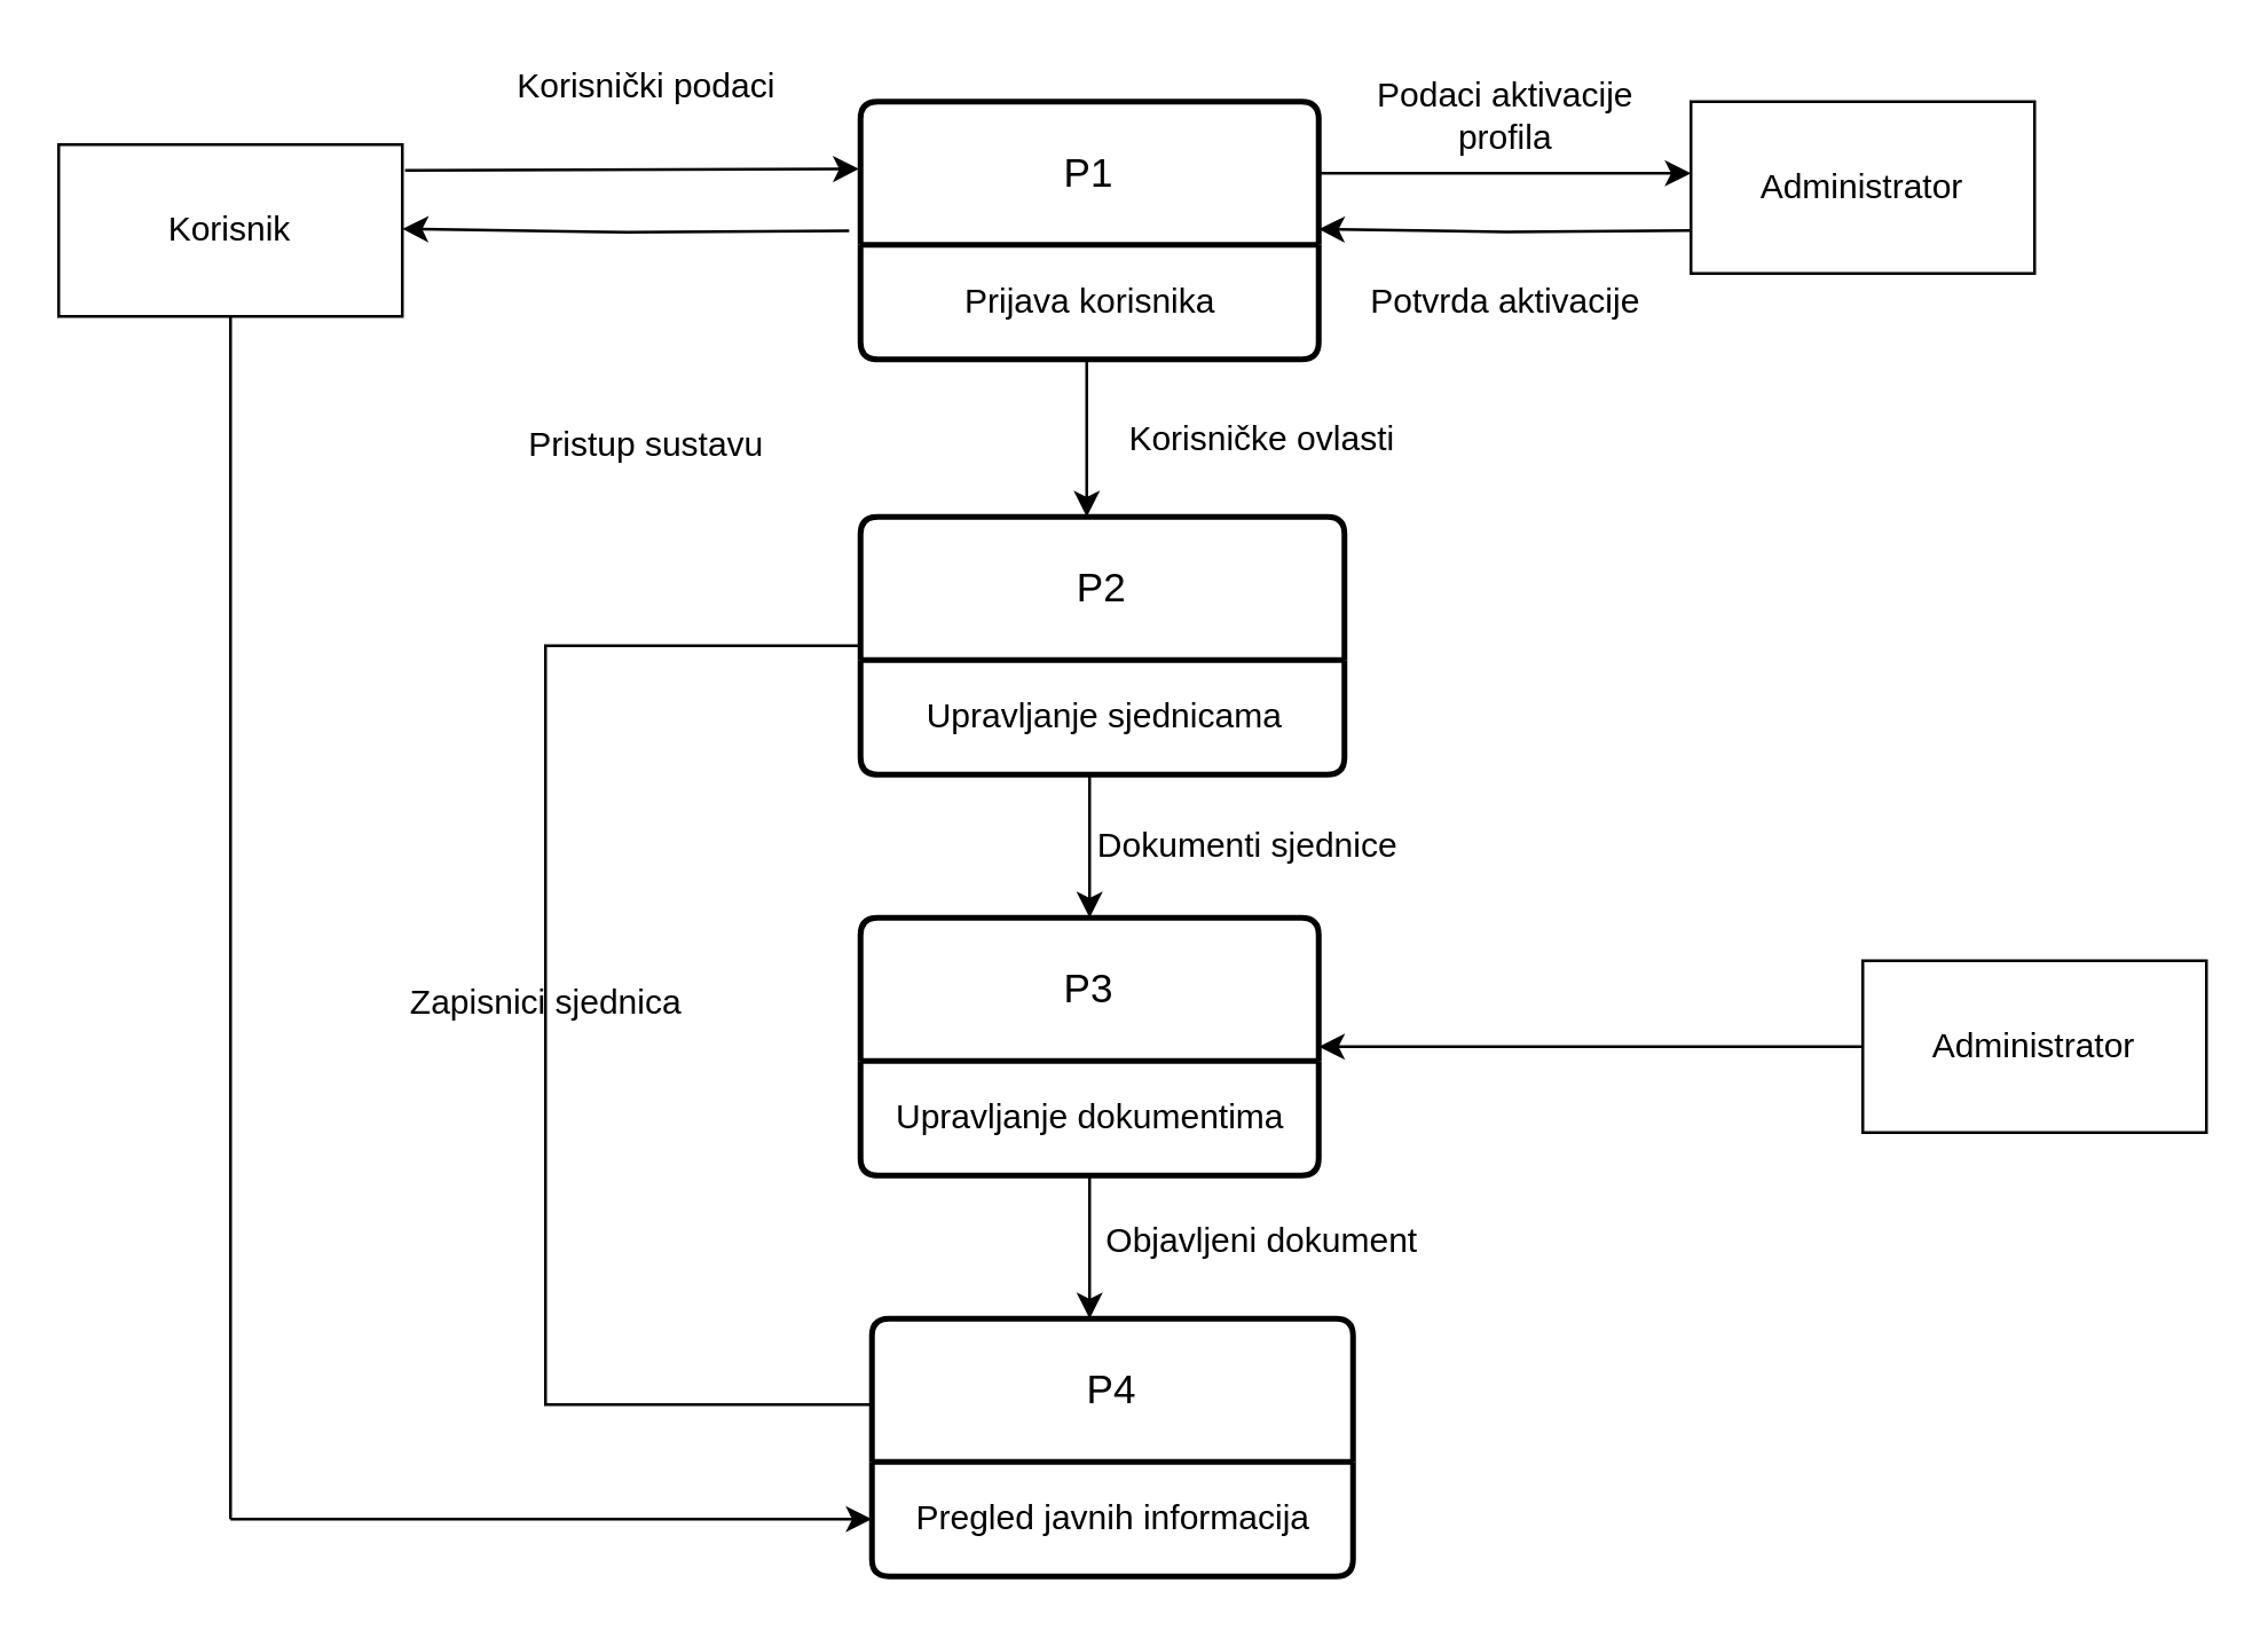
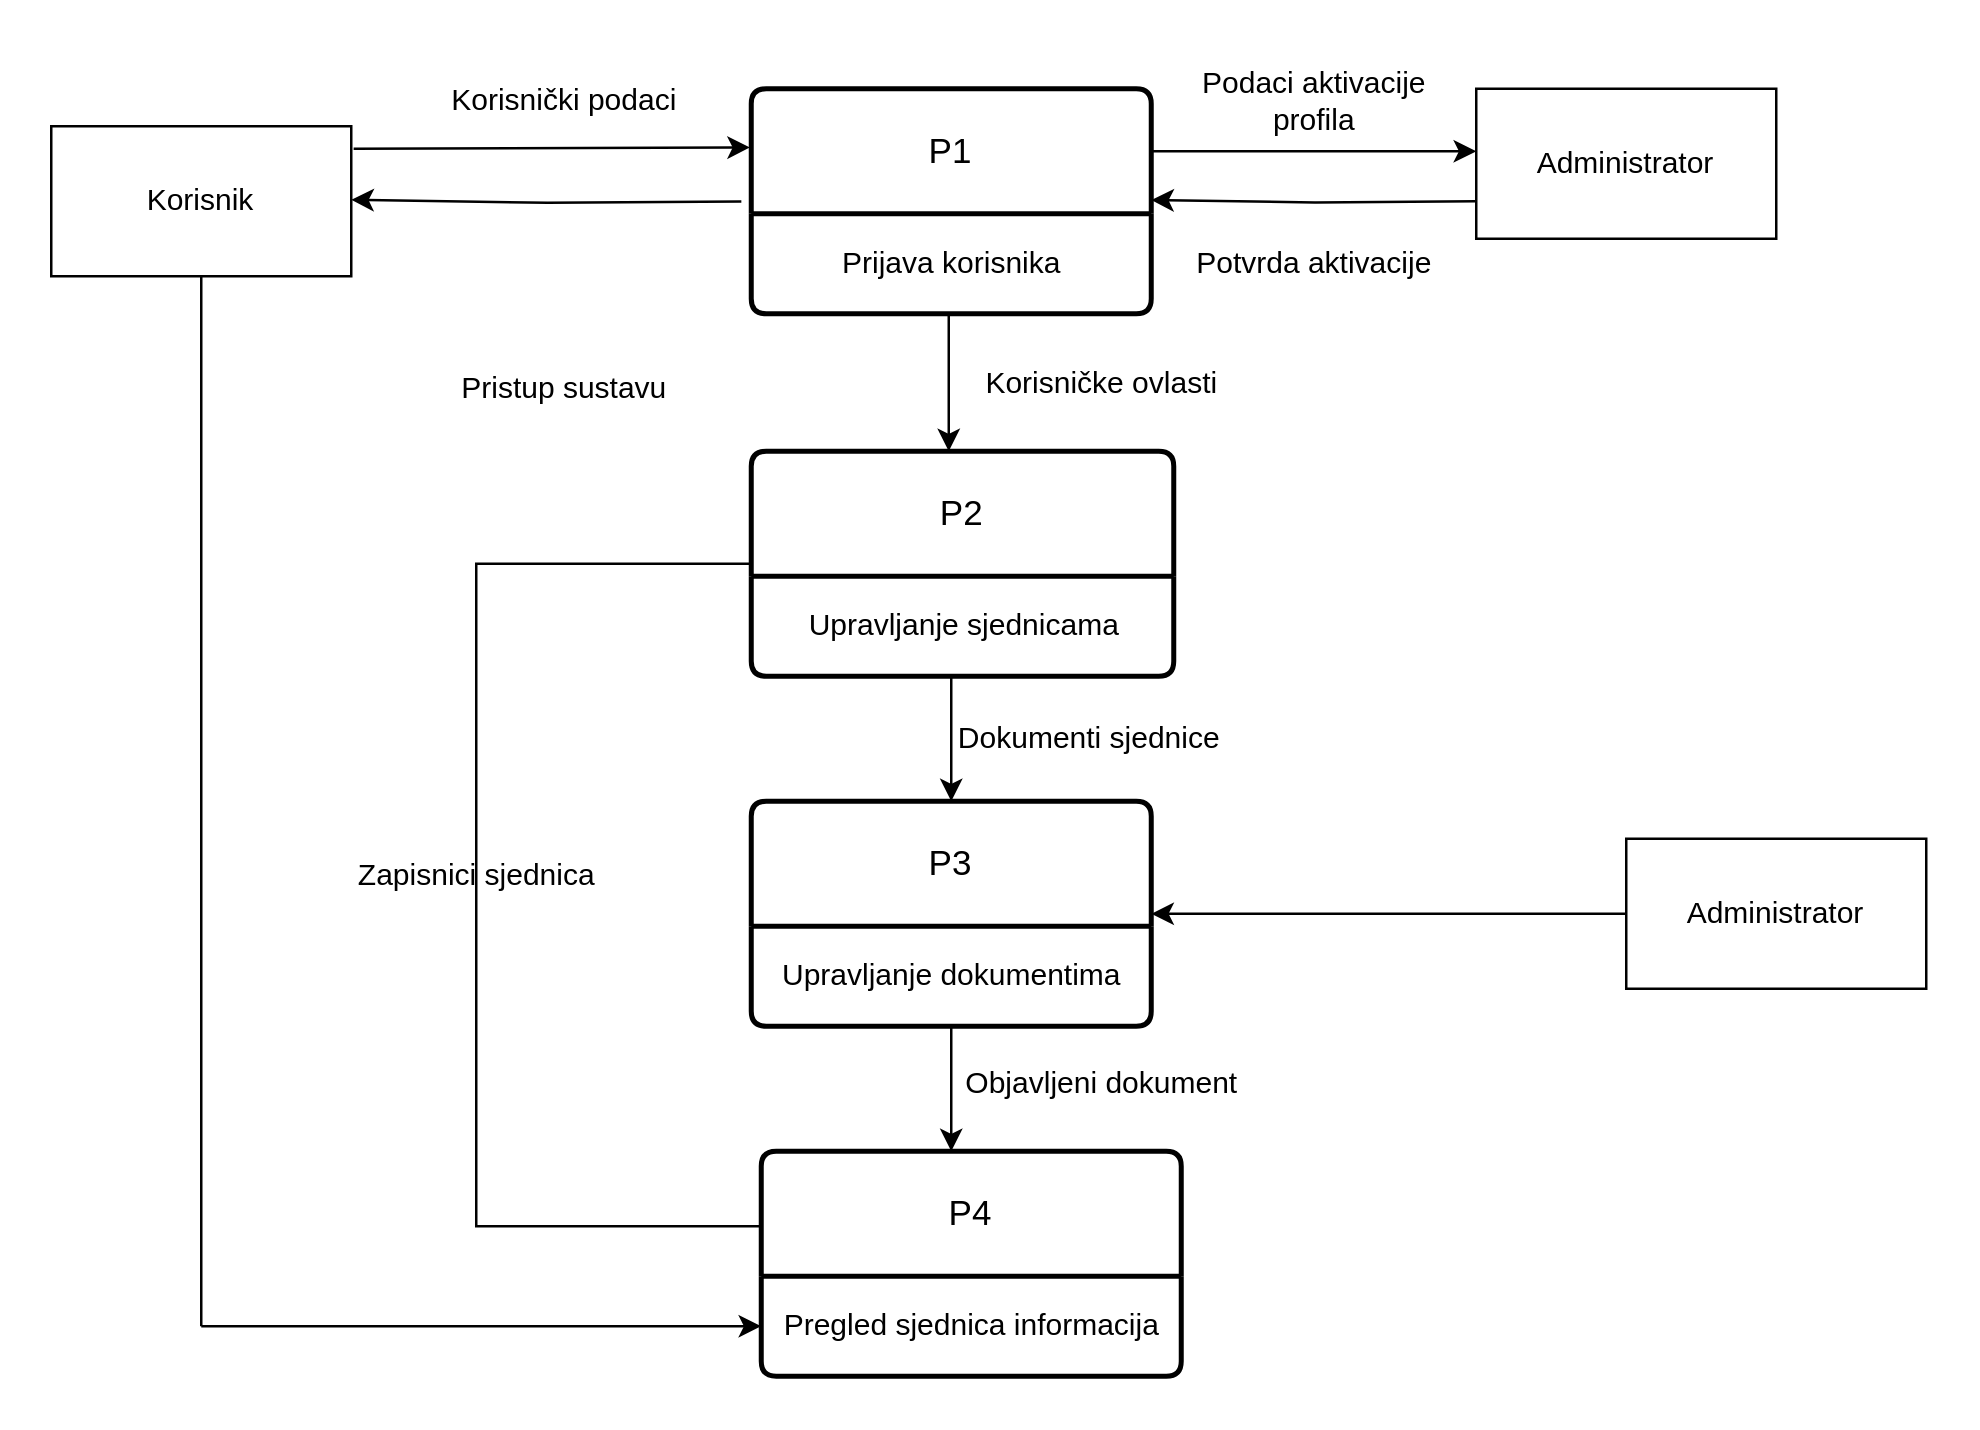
  <mxCell id="0" />
  <mxCell id="1" parent="0" />
  <mxCell id="2" value="P1" style="swimlane;childLayout=stackLayout;horizontal=1;startSize=50;horizontalStack=0;rounded=1;fontSize=14;fontStyle=0;strokeWidth=2;resizeParent=0;resizeLast=1;shadow=0;dashed=0;align=center;arcSize=4;whiteSpace=wrap;html=1;" parent="1" vertex="1"><mxGeometry x="300" y="35" width="160" height="90" as="geometry" /></mxCell>
  <mxCell id="3" value="Prijava korisnika" style="text;html=1;align=center;verticalAlign=middle;resizable=0;points=[];autosize=1;strokeColor=none;fillColor=none;" parent="2" vertex="1"><mxGeometry y="50" width="160" height="40" as="geometry" /></mxCell>
  <mxCell id="4" value="" style="edgeStyle=orthogonalEdgeStyle;rounded=0;orthogonalLoop=1;jettySize=auto;html=1;exitX=1.008;exitY=0.15;exitDx=0;exitDy=0;exitPerimeter=0;" parent="1" source="5" edge="1"><mxGeometry relative="1" as="geometry"><mxPoint x="151" y="58" as="sourcePoint" /><mxPoint x="299.5" y="58.5" as="targetPoint" /></mxGeometry></mxCell>
  <mxCell id="5" value="Korisnik" style="rounded=0;whiteSpace=wrap;html=1;" parent="1" vertex="1"><mxGeometry x="20" y="50" width="120" height="60" as="geometry" /></mxCell>
  <mxCell id="6" value="" style="edgeStyle=orthogonalEdgeStyle;rounded=0;orthogonalLoop=1;jettySize=auto;html=1;exitX=0;exitY=0.443;exitDx=0;exitDy=0;exitPerimeter=0;entryX=1.033;entryY=0.617;entryDx=0;entryDy=0;entryPerimeter=0;" parent="1" edge="1"><mxGeometry relative="1" as="geometry"><mxPoint x="296.04" y="80.11" as="sourcePoint" /><mxPoint x="140" y="79.41" as="targetPoint" /></mxGeometry></mxCell>
- <mxCell id="7" value="Korisnički podaci" style="text;html=1;align=center;verticalAlign=middle;resizable=0;points=[];autosize=1;strokeColor=none;fillColor=none;" parent="1" vertex="1"><mxGeometry x="170" y="15" width="110" height="30" as="geometry" /></mxCell>
+ <mxCell id="7" value="Korisnički podaci" style="text;html=1;align=center;verticalAlign=middle;resizable=0;points=[];autosize=1;strokeColor=none;fillColor=none;" parent="1" vertex="1"><mxGeometry x="170" y="25" width="110" height="30" as="geometry" /></mxCell>
  <mxCell id="8" value="Pristup sustavu" style="text;html=1;align=center;verticalAlign=middle;resizable=0;points=[];autosize=1;strokeColor=none;fillColor=none;" parent="1" vertex="1"><mxGeometry x="170" y="140" width="110" height="30" as="geometry" /></mxCell>
  <mxCell id="9" value="P2" style="swimlane;childLayout=stackLayout;horizontal=1;startSize=50;horizontalStack=0;rounded=1;fontSize=14;fontStyle=0;strokeWidth=2;resizeParent=0;resizeLast=1;shadow=0;dashed=0;align=center;arcSize=4;whiteSpace=wrap;html=1;" parent="1" vertex="1"><mxGeometry x="300" y="180" width="169" height="90" as="geometry" /></mxCell>
  <mxCell id="10" value="Upravljanje sjednicama" style="text;html=1;align=center;verticalAlign=middle;resizable=0;points=[];autosize=1;strokeColor=none;fillColor=none;" parent="9" vertex="1"><mxGeometry y="50" width="169" height="40" as="geometry" /></mxCell>
  <mxCell id="11" value="Korisničke ovlasti" style="text;html=1;align=center;verticalAlign=middle;resizable=0;points=[];autosize=1;strokeColor=none;fillColor=none;" parent="1" vertex="1"><mxGeometry x="380" y="138" width="120" height="30" as="geometry" /></mxCell>
  <mxCell id="12" value="P3" style="swimlane;childLayout=stackLayout;horizontal=1;startSize=50;horizontalStack=0;rounded=1;fontSize=14;fontStyle=0;strokeWidth=2;resizeParent=0;resizeLast=1;shadow=0;dashed=0;align=center;arcSize=4;whiteSpace=wrap;html=1;" parent="1" vertex="1"><mxGeometry x="300" y="320" width="160" height="90" as="geometry" /></mxCell>
  <mxCell id="13" value="Upravljanje dokumentima" style="text;html=1;align=center;verticalAlign=middle;resizable=0;points=[];autosize=1;strokeColor=none;fillColor=none;" parent="12" vertex="1"><mxGeometry y="50" width="160" height="40" as="geometry" /></mxCell>
  <mxCell id="14" value="" style="edgeStyle=orthogonalEdgeStyle;rounded=0;orthogonalLoop=1;jettySize=auto;html=1;" parent="1" edge="1"><mxGeometry relative="1" as="geometry"><mxPoint x="379" y="125" as="sourcePoint" /><mxPoint x="379" y="180" as="targetPoint" /></mxGeometry></mxCell>
  <mxCell id="15" value="" style="endArrow=none;html=1;rounded=0;" parent="1" edge="1" target="5"><mxGeometry width="50" height="50" relative="1" as="geometry"><mxPoint x="80" y="530" as="sourcePoint" /><mxPoint x="40" y="110" as="targetPoint" /></mxGeometry></mxCell>
  <mxCell id="16" value="" style="endArrow=classic;html=1;rounded=0;entryX=-0.013;entryY=0.433;entryDx=0;entryDy=0;entryPerimeter=0;" parent="1" edge="1"><mxGeometry width="50" height="50" relative="1" as="geometry"><mxPoint x="80" y="530" as="sourcePoint" /><mxPoint x="304" y="530" as="targetPoint" /></mxGeometry></mxCell>
  <mxCell id="17" value="Dokumenti sjednice" style="text;html=1;align=center;verticalAlign=middle;resizable=0;points=[];autosize=1;strokeColor=none;fillColor=none;" parent="1" vertex="1"><mxGeometry x="370" y="280" width="130" height="30" as="geometry" /></mxCell>
  <mxCell id="18" value="Administrator" style="rounded=0;whiteSpace=wrap;html=1;" parent="1" vertex="1"><mxGeometry x="650" y="335" width="120" height="60" as="geometry" /></mxCell>
  <mxCell id="19" value="" style="edgeStyle=orthogonalEdgeStyle;rounded=0;orthogonalLoop=1;jettySize=auto;html=1;exitX=0;exitY=0.5;exitDx=0;exitDy=0;" parent="1" edge="1"><mxGeometry relative="1" as="geometry"><mxPoint x="590" y="80" as="sourcePoint" /><mxPoint x="460" y="79.5" as="targetPoint" /></mxGeometry></mxCell>
  <mxCell id="20" value="Administrator" style="rounded=0;whiteSpace=wrap;html=1;" parent="1" vertex="1"><mxGeometry x="590" y="35" width="120" height="60" as="geometry" /></mxCell>
  <mxCell id="21" value="" style="edgeStyle=orthogonalEdgeStyle;rounded=0;orthogonalLoop=1;jettySize=auto;html=1;exitX=1.003;exitY=0.222;exitDx=0;exitDy=0;exitPerimeter=0;" parent="1" edge="1"><mxGeometry relative="1" as="geometry"><mxPoint x="460.45" y="60" as="sourcePoint" /><mxPoint x="590" y="60.02" as="targetPoint" /></mxGeometry></mxCell>
  <mxCell id="22" value="Podaci aktivacije&lt;br&gt;profila" style="text;html=1;align=center;verticalAlign=middle;resizable=0;points=[];autosize=1;strokeColor=none;fillColor=none;" parent="1" vertex="1"><mxGeometry x="470" y="20" width="110" height="40" as="geometry" /></mxCell>
  <mxCell id="23" value="Potvrda aktivacije" style="text;html=1;align=center;verticalAlign=middle;resizable=0;points=[];autosize=1;strokeColor=none;fillColor=none;" parent="1" vertex="1"><mxGeometry x="465" y="90" width="120" height="30" as="geometry" /></mxCell>
  <mxCell id="24" value="" style="edgeStyle=orthogonalEdgeStyle;rounded=0;orthogonalLoop=1;jettySize=auto;html=1;" parent="1" edge="1"><mxGeometry relative="1" as="geometry"><mxPoint x="380" y="270" as="sourcePoint" /><mxPoint x="380" y="320" as="targetPoint" /></mxGeometry></mxCell>
  <mxCell id="25" value="" style="edgeStyle=orthogonalEdgeStyle;rounded=0;orthogonalLoop=1;jettySize=auto;html=1;exitX=0;exitY=0.5;exitDx=0;exitDy=0;" parent="1" source="18" edge="1" target="12"><mxGeometry relative="1" as="geometry"><mxPoint x="580" y="209.5" as="sourcePoint" /><mxPoint x="470" y="370" as="targetPoint" /></mxGeometry></mxCell>
  <mxCell id="26" value="P4" style="swimlane;childLayout=stackLayout;horizontal=1;startSize=50;horizontalStack=0;rounded=1;fontSize=14;fontStyle=0;strokeWidth=2;resizeParent=0;resizeLast=1;shadow=0;dashed=0;align=center;arcSize=4;whiteSpace=wrap;html=1;" parent="1" vertex="1"><mxGeometry x="304" y="460" width="168" height="90" as="geometry" /></mxCell>
- <mxCell id="27" value="Pregled javnih informacija" style="text;html=1;align=center;verticalAlign=middle;resizable=0;points=[];autosize=1;strokeColor=none;fillColor=none;" parent="26" vertex="1"><mxGeometry y="50" width="168" height="40" as="geometry" /></mxCell>
+ <mxCell id="27" value="Pregled sjednica informacija" style="text;html=1;align=center;verticalAlign=middle;resizable=0;points=[];autosize=1;strokeColor=none;fillColor=none;" parent="26" vertex="1"><mxGeometry y="50" width="168" height="40" as="geometry" /></mxCell>
  <mxCell id="28" value="" style="edgeStyle=orthogonalEdgeStyle;rounded=0;orthogonalLoop=1;jettySize=auto;html=1;" parent="1" edge="1"><mxGeometry relative="1" as="geometry"><mxPoint x="380" y="410" as="sourcePoint" /><mxPoint x="380" y="460" as="targetPoint" /></mxGeometry></mxCell>
  <mxCell id="29" value="Objavljeni dokument" style="text;html=1;align=center;verticalAlign=middle;resizable=0;points=[];autosize=1;strokeColor=none;fillColor=none;" parent="1" vertex="1"><mxGeometry x="375" y="418" width="130" height="30" as="geometry" /></mxCell>
  <mxCell id="30" value="" style="edgeStyle=orthogonalEdgeStyle;rounded=0;orthogonalLoop=1;jettySize=auto;html=1;endArrow=none;" edge="1" parent="1" source="9" target="26"><mxGeometry relative="1" as="geometry"><mxPoint x="280" y="270" as="sourcePoint" /><mxPoint x="280" y="325" as="targetPoint" /><Array as="points"><mxPoint x="190" y="225" /><mxPoint x="190" y="490" /></Array></mxGeometry></mxCell>
  <mxCell id="31" value="Zapisnici sjednica" style="text;html=1;align=center;verticalAlign=middle;resizable=0;points=[];autosize=1;strokeColor=none;fillColor=none;" vertex="1" parent="1"><mxGeometry x="130" y="335" width="120" height="30" as="geometry" /></mxCell>
